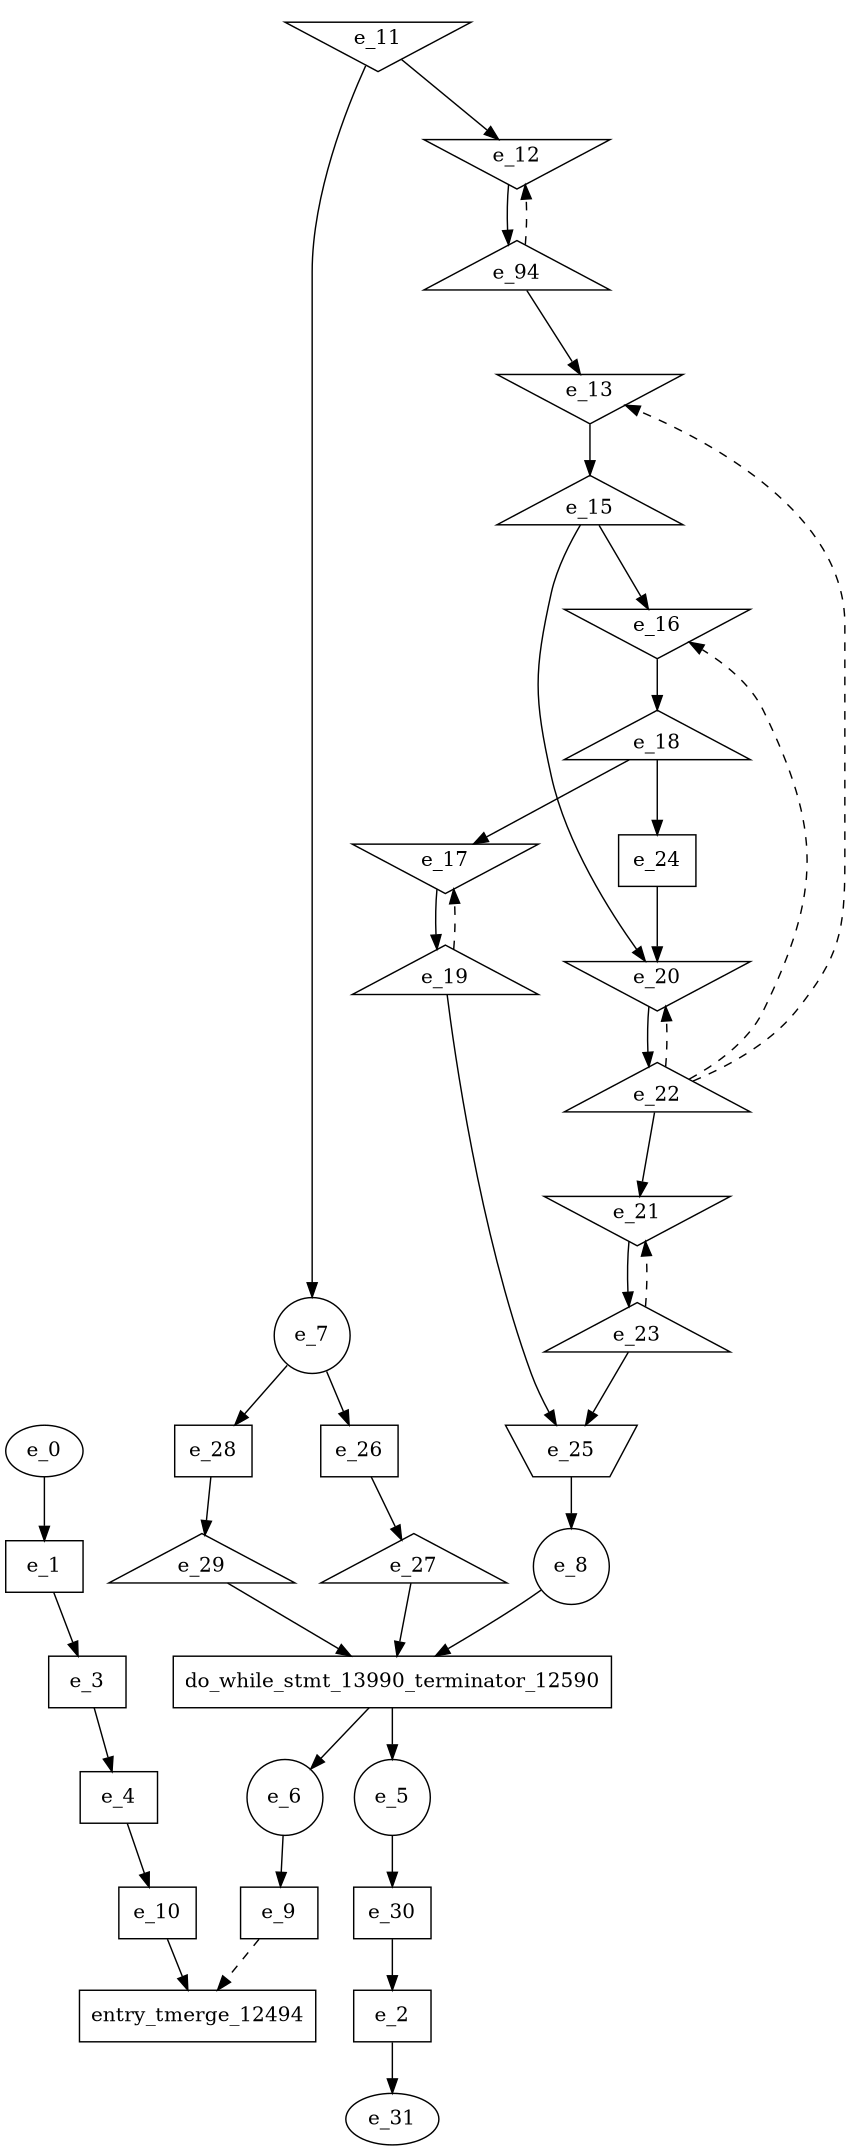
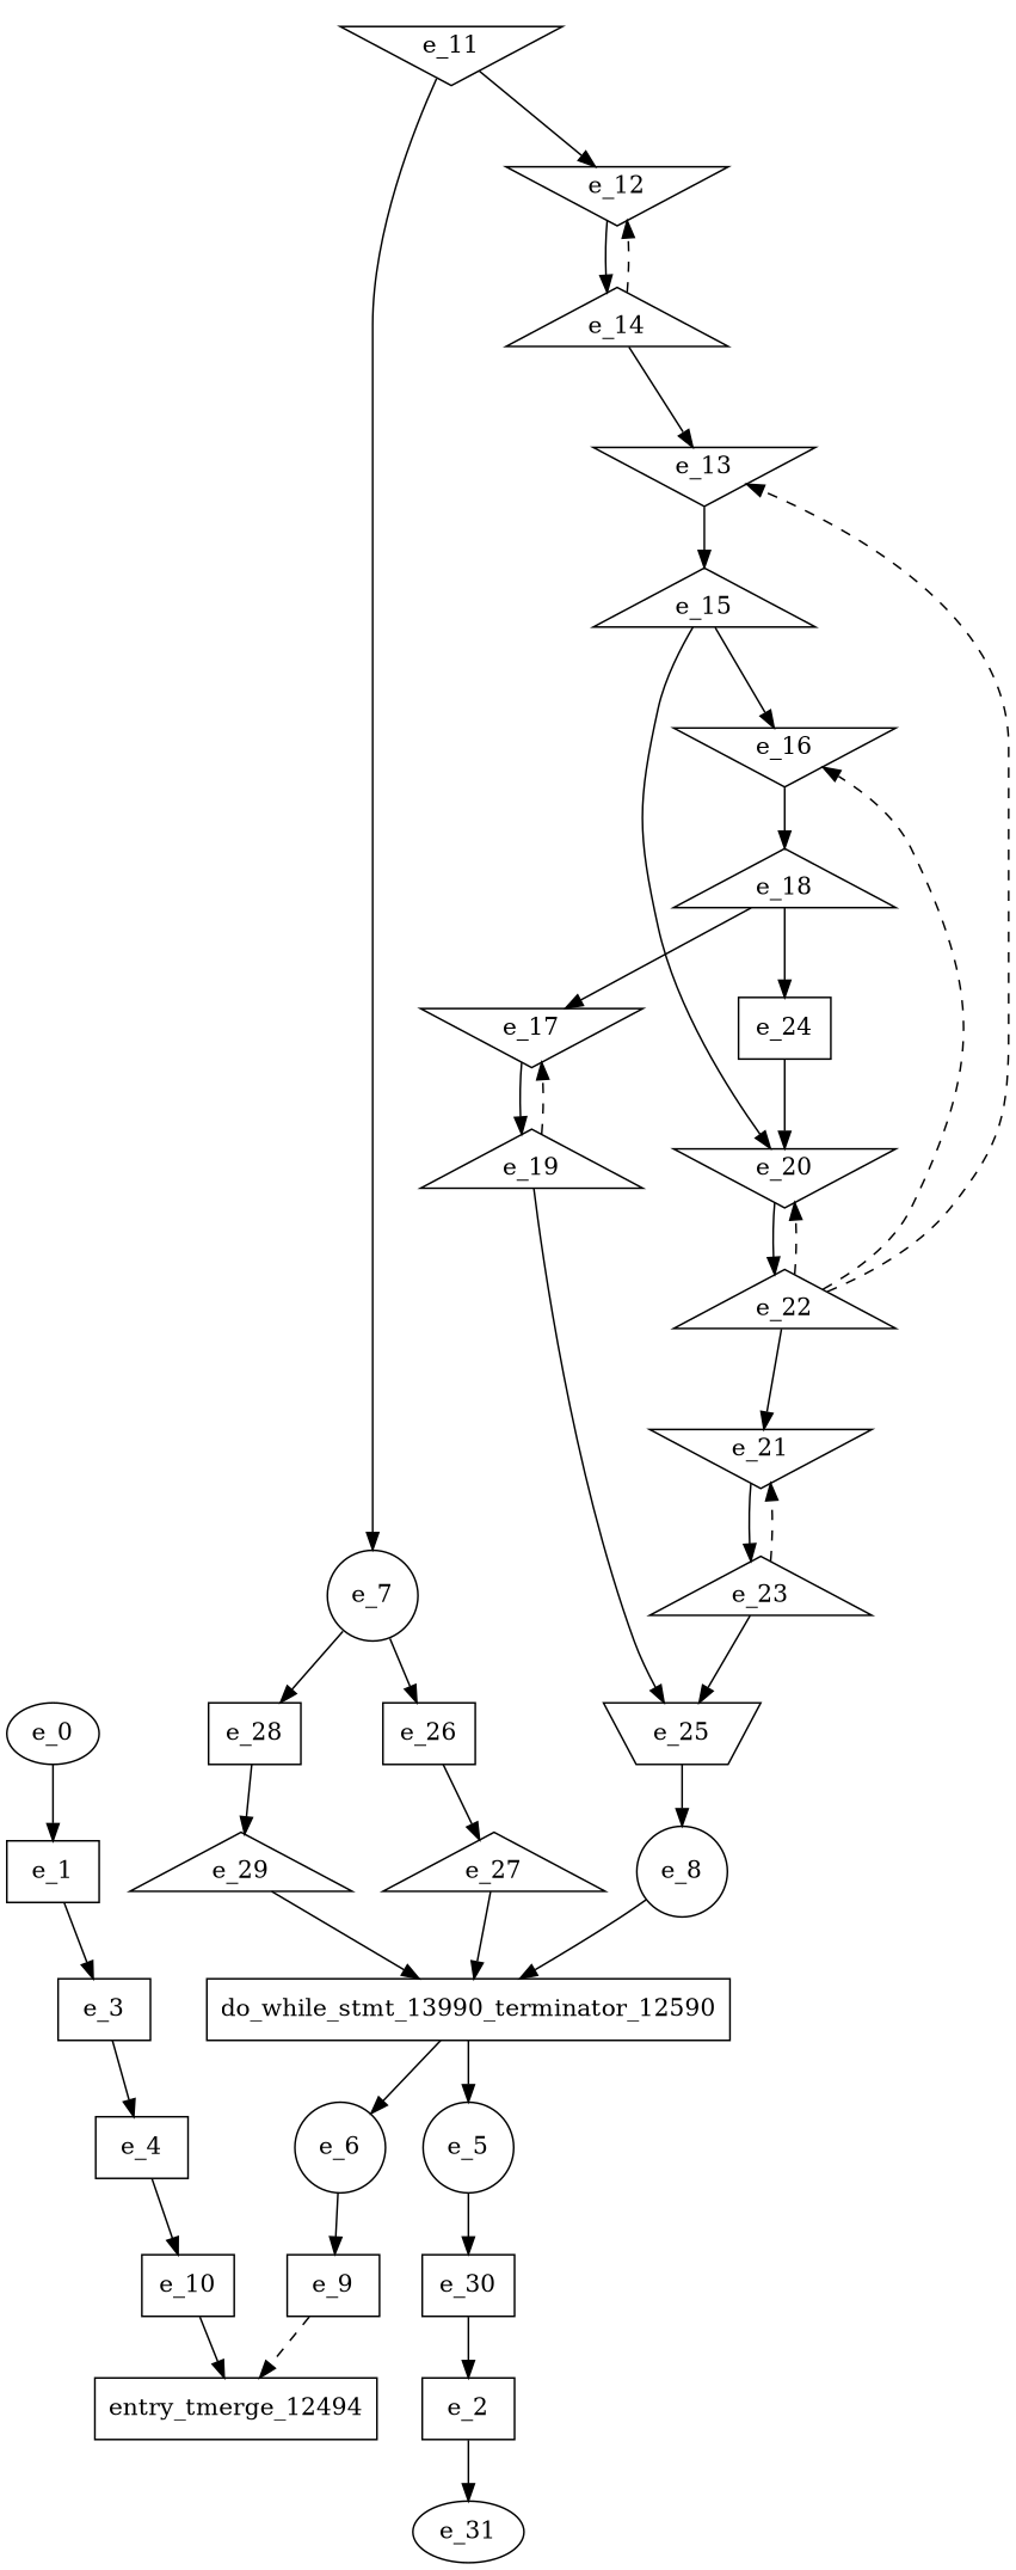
  digraph {
    node [shape=dot]
    e_1
    e_3
    e_0 [shape=""]
    e_4
    e_31 [shape=""]
    e_2
    e_10
    entry_tmerge_12494 [shape=rectangle]
    e_5 [shape=circle]
    e_30
    e_6 [shape=circle]
    e_9
    e_7 [shape=circle]
    e_26
    e_28
    e_27 [shape=triangle]
    e_29 [shape=triangle]
    e_8 [shape=circle]
    do_while_stmt_13990_terminator_12590 [shape=rectangle]
    e_11 [shape=invtriangle]
    e_12 [shape=invtriangle]
-   e_14 [shape=triangle label=e_94]
+   e_14 [shape=triangle]
    e_13 [shape=invtriangle]
    e_15 [shape=triangle]
    e_16 [shape=invtriangle]
    e_20 [shape=invtriangle]
    e_18 [shape=triangle]
    e_22 [shape=triangle]
    e_17 [shape=invtriangle]
    e_24
    e_19 [shape=triangle]
    e_25 [shape=invtrapezium]
    e_21 [shape=invtriangle]
    e_23 [shape=triangle]
    e_1 -> e_3
    e_3 -> e_4
    e_0 -> e_1
    e_4 -> e_10
    e_2 -> e_31
    e_10 -> entry_tmerge_12494
    e_5 -> e_30
    e_30 -> e_2
    e_6 -> e_9
    e_9 -> entry_tmerge_12494 [style=dashed]
    e_7 -> e_26
    e_7 -> e_28
    e_26 -> e_27
    e_28 -> e_29
    e_27 -> do_while_stmt_13990_terminator_12590
    e_29 -> do_while_stmt_13990_terminator_12590
    e_8 -> do_while_stmt_13990_terminator_12590
    do_while_stmt_13990_terminator_12590 -> e_5
    do_while_stmt_13990_terminator_12590 -> e_6
    e_11 -> e_7
    e_11 -> e_12
    e_12 -> e_14
    e_14 -> e_12 [style=dashed]
    e_14 -> e_13
    e_13 -> e_15
    e_15 -> e_16
    e_15 -> e_20
    e_16 -> e_18
    e_20 -> e_22
    e_18 -> e_17
    e_18 -> e_24
    e_22 -> e_13 [style=dashed]
    e_22 -> e_16 [style=dashed]
    e_22 -> e_20 [style=dashed]
    e_22 -> e_21
    e_17 -> e_19
    e_24 -> e_20
    e_19 -> e_17 [style=dashed]
    e_19 -> e_25
    e_25 -> e_8
    e_21 -> e_23
    e_23 -> e_25
    e_23 -> e_21 [style=dashed]
  }
